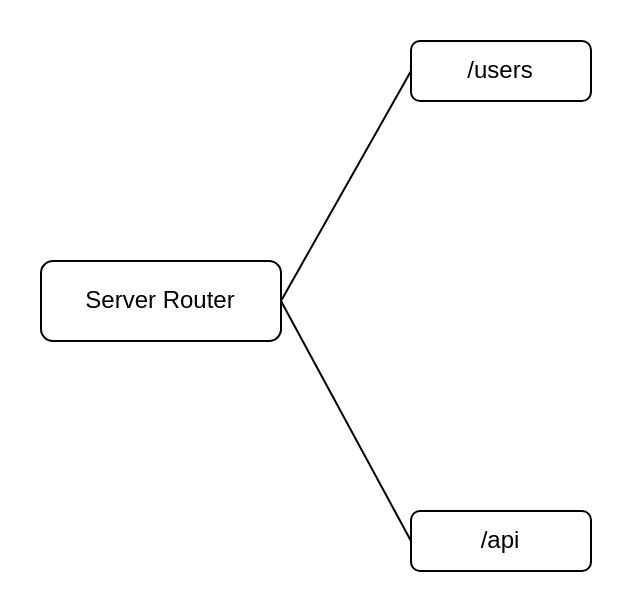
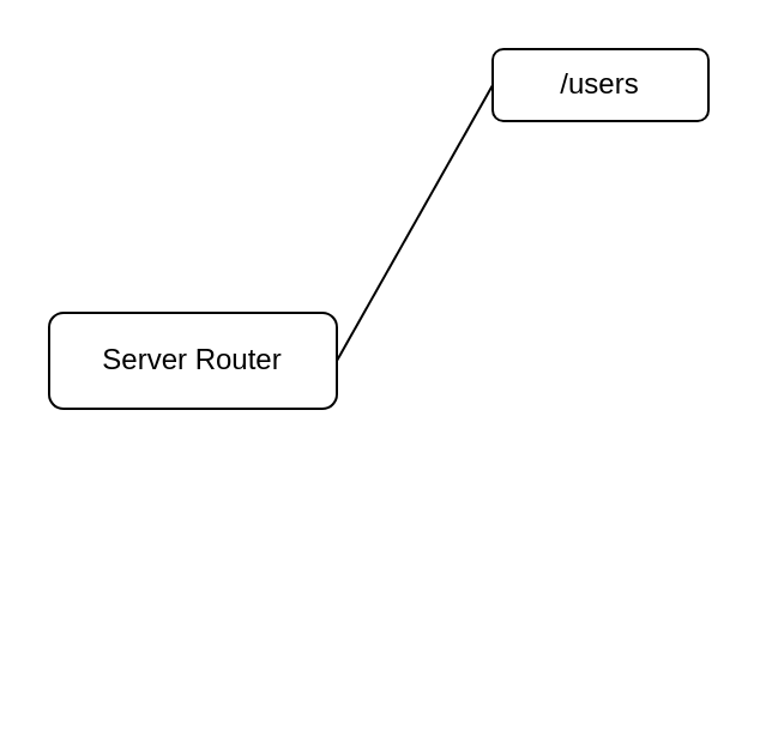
  <mxCell id="0" />
  <mxCell id="1" parent="0" />
  <mxCell id="2" value="Server Router" style="rounded=1;whiteSpace=wrap;html=1;" vertex="1" parent="1"><mxGeometry x="20" y="130" width="120" height="40" as="geometry" /></mxCell>
  <mxCell id="3" value="/users" style="rounded=1;whiteSpace=wrap;html=1;" vertex="1" parent="1"><mxGeometry x="205" y="20" width="90" height="30" as="geometry" /></mxCell>
  <mxCell id="4" value="" style="endArrow=none;html=1;rounded=0;exitX=1;exitY=0.5;exitDx=0;exitDy=0;entryX=0;entryY=0.5;entryDx=0;entryDy=0;" edge="1" parent="1" source="2" target="3"><mxGeometry width="50" height="50" relative="1" as="geometry"><mxPoint x="455" y="230" as="sourcePoint" /><mxPoint x="505" y="180" as="targetPoint" /></mxGeometry></mxCell>
- <mxCell id="5" value="/api" style="rounded=1;whiteSpace=wrap;html=1;" vertex="1" parent="1"><mxGeometry x="205" y="255" width="90" height="30" as="geometry" /></mxCell>
- <mxCell id="6" value="" style="endArrow=none;html=1;rounded=0;entryX=0;entryY=0.5;entryDx=0;entryDy=0;exitX=1;exitY=0.5;exitDx=0;exitDy=0;" edge="1" parent="1" source="2" target="5"><mxGeometry width="50" height="50" relative="1" as="geometry"><mxPoint x="175" y="200" as="sourcePoint" /><mxPoint x="215" y="45" as="targetPoint" /></mxGeometry></mxCell>
